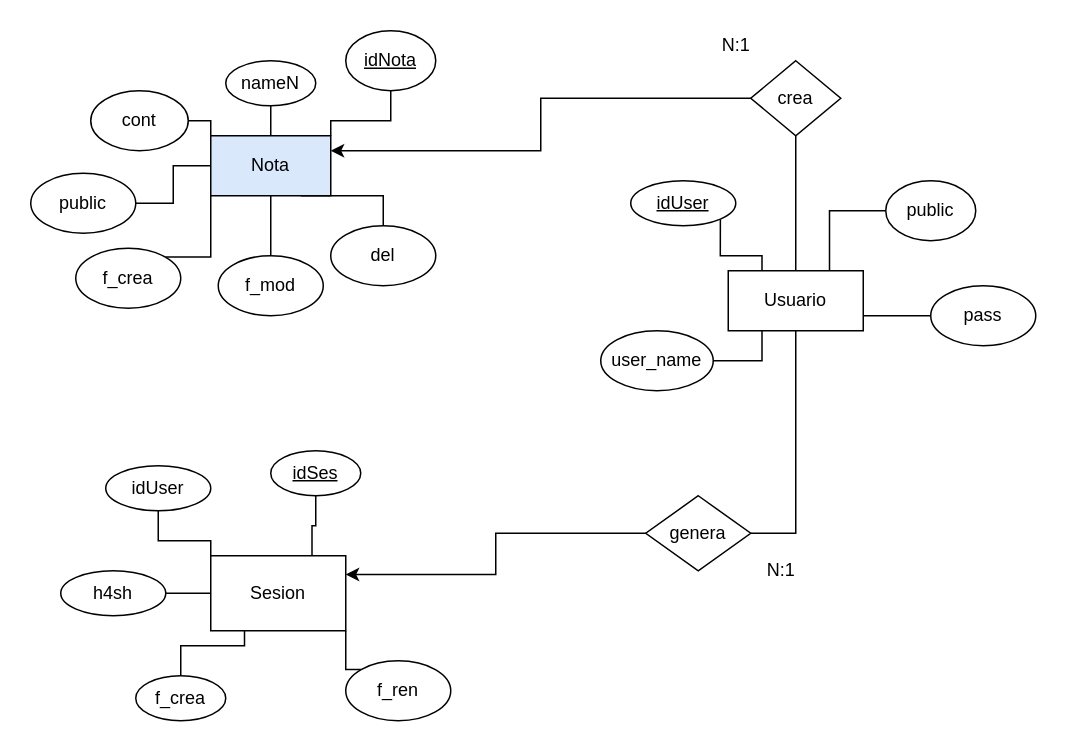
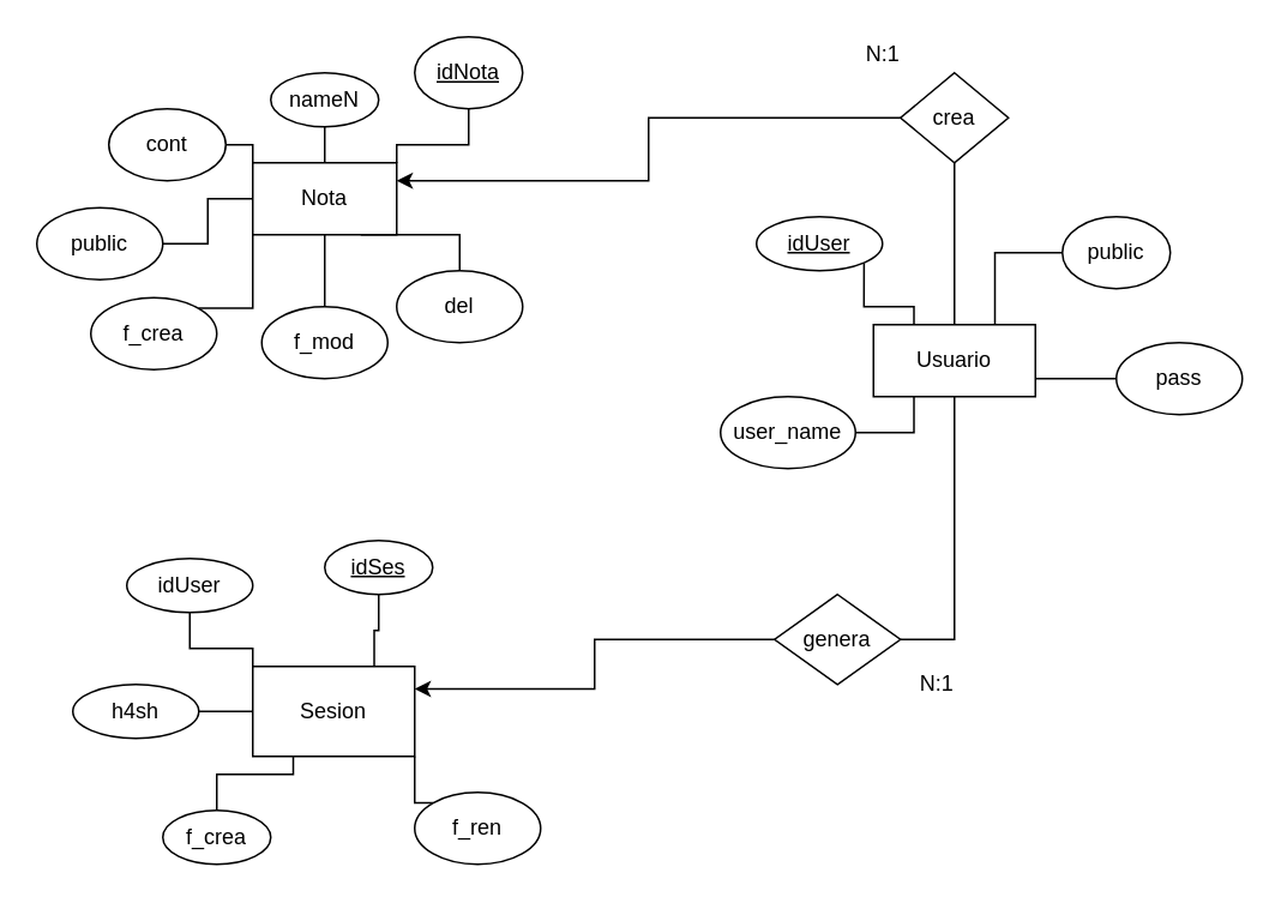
  <mxCell id="0" />
  <mxCell id="1" parent="0" />
- <mxCell id="2" value="Nota" style="rounded=0;whiteSpace=wrap;html=1;fillColor=#dae8fc;" vertex="1" parent="1"><mxGeometry x="140" y="90" width="80" height="40" as="geometry" /></mxCell>
+ <mxCell id="2" value="Nota" style="rounded=0;whiteSpace=wrap;html=1;" vertex="1" parent="1"><mxGeometry x="140" y="90" width="80" height="40" as="geometry" /></mxCell>
  <mxCell id="3" value="Usuario" style="whiteSpace=wrap;html=1;" vertex="1" parent="1"><mxGeometry x="485" y="180" width="90" height="40" as="geometry" /></mxCell>
  <mxCell id="4" value="Sesion" style="whiteSpace=wrap;html=1;" vertex="1" parent="1"><mxGeometry x="140" y="370" width="90" height="50" as="geometry" /></mxCell>
  <mxCell id="5" style="edgeStyle=orthogonalEdgeStyle;rounded=0;orthogonalLoop=1;jettySize=auto;html=1;exitX=1;exitY=0.5;exitDx=0;exitDy=0;entryX=0.5;entryY=1;entryDx=0;entryDy=0;endArrow=none;endFill=0;" edge="1" parent="1" source="7" target="3"><mxGeometry relative="1" as="geometry" /></mxCell>
  <mxCell id="6" style="edgeStyle=orthogonalEdgeStyle;rounded=0;orthogonalLoop=1;jettySize=auto;html=1;exitX=0;exitY=0.5;exitDx=0;exitDy=0;entryX=1;entryY=0.25;entryDx=0;entryDy=0;endArrow=classic;endFill=1;startArrow=none;startFill=0;" edge="1" parent="1" source="7" target="4"><mxGeometry relative="1" as="geometry" /></mxCell>
  <mxCell id="7" value="genera" style="rhombus;whiteSpace=wrap;html=1;" vertex="1" parent="1"><mxGeometry x="430" y="330" width="70" height="50" as="geometry" /></mxCell>
  <mxCell id="8" style="edgeStyle=orthogonalEdgeStyle;rounded=0;orthogonalLoop=1;jettySize=auto;html=1;exitX=0;exitY=0.5;exitDx=0;exitDy=0;entryX=1;entryY=0.25;entryDx=0;entryDy=0;" edge="1" parent="1" source="10" target="2"><mxGeometry relative="1" as="geometry" /></mxCell>
  <mxCell id="9" style="edgeStyle=orthogonalEdgeStyle;rounded=0;orthogonalLoop=1;jettySize=auto;html=1;exitX=0.5;exitY=1;exitDx=0;exitDy=0;entryX=0.5;entryY=0;entryDx=0;entryDy=0;endArrow=none;endFill=0;" edge="1" parent="1" source="10" target="3"><mxGeometry relative="1" as="geometry" /></mxCell>
  <mxCell id="10" value="crea" style="rhombus;whiteSpace=wrap;html=1;" vertex="1" parent="1"><mxGeometry x="500" y="40" width="60" height="50" as="geometry" /></mxCell>
  <mxCell id="11" style="edgeStyle=orthogonalEdgeStyle;rounded=0;orthogonalLoop=1;jettySize=auto;html=1;exitX=0.5;exitY=1;exitDx=0;exitDy=0;entryX=1;entryY=0;entryDx=0;entryDy=0;endArrow=none;endFill=0;" edge="1" parent="1" source="12" target="2"><mxGeometry relative="1" as="geometry" /></mxCell>
  <mxCell id="12" value="&lt;u&gt;idNota&lt;/u&gt;" style="ellipse;whiteSpace=wrap;html=1;" vertex="1" parent="1"><mxGeometry x="230" y="20" width="60" height="40" as="geometry" /></mxCell>
  <mxCell id="13" value="N:1" style="text;html=1;align=center;verticalAlign=middle;resizable=0;points=[];autosize=1;strokeColor=none;fillColor=none;" vertex="1" parent="1"><mxGeometry x="475" y="20" width="30" height="20" as="geometry" /></mxCell>
  <mxCell id="14" value="N:1" style="text;html=1;align=center;verticalAlign=middle;resizable=0;points=[];autosize=1;strokeColor=none;fillColor=none;" vertex="1" parent="1"><mxGeometry x="505" y="370" width="30" height="20" as="geometry" /></mxCell>
  <mxCell id="15" style="edgeStyle=orthogonalEdgeStyle;rounded=0;orthogonalLoop=1;jettySize=auto;html=1;exitX=1;exitY=1;exitDx=0;exitDy=0;entryX=0.25;entryY=0;entryDx=0;entryDy=0;startArrow=none;startFill=0;endArrow=none;endFill=0;" edge="1" parent="1" source="16" target="3"><mxGeometry relative="1" as="geometry" /></mxCell>
  <mxCell id="16" value="&lt;u&gt;idUser&lt;/u&gt;" style="ellipse;whiteSpace=wrap;html=1;" vertex="1" parent="1"><mxGeometry x="420" y="120" width="70" height="30" as="geometry" /></mxCell>
  <mxCell id="17" style="edgeStyle=orthogonalEdgeStyle;rounded=0;orthogonalLoop=1;jettySize=auto;html=1;exitX=1;exitY=0.5;exitDx=0;exitDy=0;entryX=0.25;entryY=1;entryDx=0;entryDy=0;startArrow=none;startFill=0;endArrow=none;endFill=0;" edge="1" parent="1" source="18" target="3"><mxGeometry relative="1" as="geometry" /></mxCell>
  <mxCell id="18" value="user_name" style="ellipse;whiteSpace=wrap;html=1;" vertex="1" parent="1"><mxGeometry x="400" y="220" width="75" height="40" as="geometry" /></mxCell>
  <mxCell id="19" style="edgeStyle=orthogonalEdgeStyle;rounded=0;orthogonalLoop=1;jettySize=auto;html=1;exitX=0;exitY=0.5;exitDx=0;exitDy=0;entryX=1;entryY=0.75;entryDx=0;entryDy=0;startArrow=none;startFill=0;endArrow=none;endFill=0;" edge="1" parent="1" source="20" target="3"><mxGeometry relative="1" as="geometry" /></mxCell>
  <mxCell id="20" value="pass" style="ellipse;whiteSpace=wrap;html=1;" vertex="1" parent="1"><mxGeometry x="620" y="190" width="70" height="40" as="geometry" /></mxCell>
  <mxCell id="21" style="edgeStyle=orthogonalEdgeStyle;rounded=0;orthogonalLoop=1;jettySize=auto;html=1;exitX=0;exitY=0.5;exitDx=0;exitDy=0;entryX=0.75;entryY=0;entryDx=0;entryDy=0;startArrow=none;startFill=0;endArrow=none;endFill=0;" edge="1" parent="1" source="22" target="3"><mxGeometry relative="1" as="geometry" /></mxCell>
  <mxCell id="22" value="public" style="ellipse;whiteSpace=wrap;html=1;" vertex="1" parent="1"><mxGeometry x="590" y="120" width="60" height="40" as="geometry" /></mxCell>
  <mxCell id="23" style="edgeStyle=orthogonalEdgeStyle;rounded=0;orthogonalLoop=1;jettySize=auto;html=1;exitX=0.5;exitY=1;exitDx=0;exitDy=0;entryX=0.75;entryY=0;entryDx=0;entryDy=0;startArrow=none;startFill=0;endArrow=none;endFill=0;" edge="1" parent="1" source="24" target="4"><mxGeometry relative="1" as="geometry" /></mxCell>
  <mxCell id="24" value="&lt;u&gt;idSes&lt;/u&gt;" style="ellipse;whiteSpace=wrap;html=1;" vertex="1" parent="1"><mxGeometry x="180" y="300" width="60" height="30" as="geometry" /></mxCell>
  <mxCell id="25" style="edgeStyle=orthogonalEdgeStyle;rounded=0;orthogonalLoop=1;jettySize=auto;html=1;exitX=0.5;exitY=1;exitDx=0;exitDy=0;entryX=0;entryY=0;entryDx=0;entryDy=0;startArrow=none;startFill=0;endArrow=none;endFill=0;" edge="1" parent="1" source="26" target="4"><mxGeometry relative="1" as="geometry" /></mxCell>
  <mxCell id="26" value="idUser" style="ellipse;whiteSpace=wrap;html=1;" vertex="1" parent="1"><mxGeometry x="70" y="310" width="70" height="30" as="geometry" /></mxCell>
  <mxCell id="27" style="edgeStyle=orthogonalEdgeStyle;rounded=0;orthogonalLoop=1;jettySize=auto;html=1;exitX=1;exitY=0.5;exitDx=0;exitDy=0;entryX=0;entryY=0.5;entryDx=0;entryDy=0;startArrow=none;startFill=0;endArrow=none;endFill=0;" edge="1" parent="1" source="28" target="4"><mxGeometry relative="1" as="geometry" /></mxCell>
  <mxCell id="28" value="h4sh" style="ellipse;whiteSpace=wrap;html=1;" vertex="1" parent="1"><mxGeometry x="40" y="380" width="70" height="30" as="geometry" /></mxCell>
  <mxCell id="29" style="edgeStyle=orthogonalEdgeStyle;rounded=0;orthogonalLoop=1;jettySize=auto;html=1;exitX=0.5;exitY=0;exitDx=0;exitDy=0;entryX=0.25;entryY=1;entryDx=0;entryDy=0;startArrow=none;startFill=0;endArrow=none;endFill=0;" edge="1" parent="1" source="30" target="4"><mxGeometry relative="1" as="geometry" /></mxCell>
  <mxCell id="30" value="f_crea" style="ellipse;whiteSpace=wrap;html=1;" vertex="1" parent="1"><mxGeometry x="90" y="450" width="60" height="30" as="geometry" /></mxCell>
  <mxCell id="31" style="edgeStyle=orthogonalEdgeStyle;rounded=0;orthogonalLoop=1;jettySize=auto;html=1;exitX=0;exitY=0;exitDx=0;exitDy=0;entryX=1;entryY=1;entryDx=0;entryDy=0;startArrow=none;startFill=0;endArrow=none;endFill=0;" edge="1" parent="1" source="32" target="4"><mxGeometry relative="1" as="geometry" /></mxCell>
  <mxCell id="32" value="f_ren" style="ellipse;whiteSpace=wrap;html=1;" vertex="1" parent="1"><mxGeometry x="230" y="440" width="70" height="40" as="geometry" /></mxCell>
  <mxCell id="33" style="edgeStyle=orthogonalEdgeStyle;rounded=0;orthogonalLoop=1;jettySize=auto;html=1;exitX=0.5;exitY=1;exitDx=0;exitDy=0;entryX=0.5;entryY=0;entryDx=0;entryDy=0;startArrow=none;startFill=0;endArrow=none;endFill=0;" edge="1" parent="1" source="34" target="2"><mxGeometry relative="1" as="geometry" /></mxCell>
  <mxCell id="34" value="nameN" style="ellipse;whiteSpace=wrap;html=1;" vertex="1" parent="1"><mxGeometry x="150" y="40" width="60" height="30" as="geometry" /></mxCell>
  <mxCell id="35" style="edgeStyle=orthogonalEdgeStyle;rounded=0;orthogonalLoop=1;jettySize=auto;html=1;exitX=1;exitY=0.5;exitDx=0;exitDy=0;entryX=0;entryY=0;entryDx=0;entryDy=0;startArrow=none;startFill=0;endArrow=none;endFill=0;" edge="1" parent="1" source="36" target="2"><mxGeometry relative="1" as="geometry" /></mxCell>
  <mxCell id="36" value="cont" style="ellipse;whiteSpace=wrap;html=1;" vertex="1" parent="1"><mxGeometry x="60" y="60" width="65" height="40" as="geometry" /></mxCell>
  <mxCell id="37" style="edgeStyle=orthogonalEdgeStyle;rounded=0;orthogonalLoop=1;jettySize=auto;html=1;exitX=1;exitY=0.5;exitDx=0;exitDy=0;entryX=0;entryY=0.5;entryDx=0;entryDy=0;startArrow=none;startFill=0;endArrow=none;endFill=0;" edge="1" parent="1" source="38" target="2"><mxGeometry relative="1" as="geometry" /></mxCell>
  <mxCell id="38" value="public" style="ellipse;whiteSpace=wrap;html=1;" vertex="1" parent="1"><mxGeometry x="20" y="115" width="70" height="40" as="geometry" /></mxCell>
  <mxCell id="39" style="edgeStyle=orthogonalEdgeStyle;rounded=0;orthogonalLoop=1;jettySize=auto;html=1;exitX=1;exitY=0;exitDx=0;exitDy=0;entryX=0;entryY=1;entryDx=0;entryDy=0;startArrow=none;startFill=0;endArrow=none;endFill=0;" edge="1" parent="1" source="40" target="2"><mxGeometry relative="1" as="geometry" /></mxCell>
  <mxCell id="40" value="f_crea" style="ellipse;whiteSpace=wrap;html=1;" vertex="1" parent="1"><mxGeometry x="50" y="165" width="70" height="40" as="geometry" /></mxCell>
  <mxCell id="41" style="edgeStyle=orthogonalEdgeStyle;rounded=0;orthogonalLoop=1;jettySize=auto;html=1;exitX=0.5;exitY=0;exitDx=0;exitDy=0;entryX=0.5;entryY=1;entryDx=0;entryDy=0;startArrow=none;startFill=0;endArrow=none;endFill=0;" edge="1" parent="1" source="42" target="2"><mxGeometry relative="1" as="geometry" /></mxCell>
  <mxCell id="42" value="f_mod" style="ellipse;whiteSpace=wrap;html=1;" vertex="1" parent="1"><mxGeometry x="145" y="170" width="70" height="40" as="geometry" /></mxCell>
  <mxCell id="43" style="edgeStyle=orthogonalEdgeStyle;rounded=0;orthogonalLoop=1;jettySize=auto;html=1;exitX=0.5;exitY=0;exitDx=0;exitDy=0;entryX=0.75;entryY=1;entryDx=0;entryDy=0;startArrow=none;startFill=0;endArrow=none;endFill=0;" edge="1" parent="1" source="44" target="2"><mxGeometry relative="1" as="geometry" /></mxCell>
  <mxCell id="44" value="del" style="ellipse;whiteSpace=wrap;html=1;" vertex="1" parent="1"><mxGeometry x="220" y="150" width="70" height="40" as="geometry" /></mxCell>
